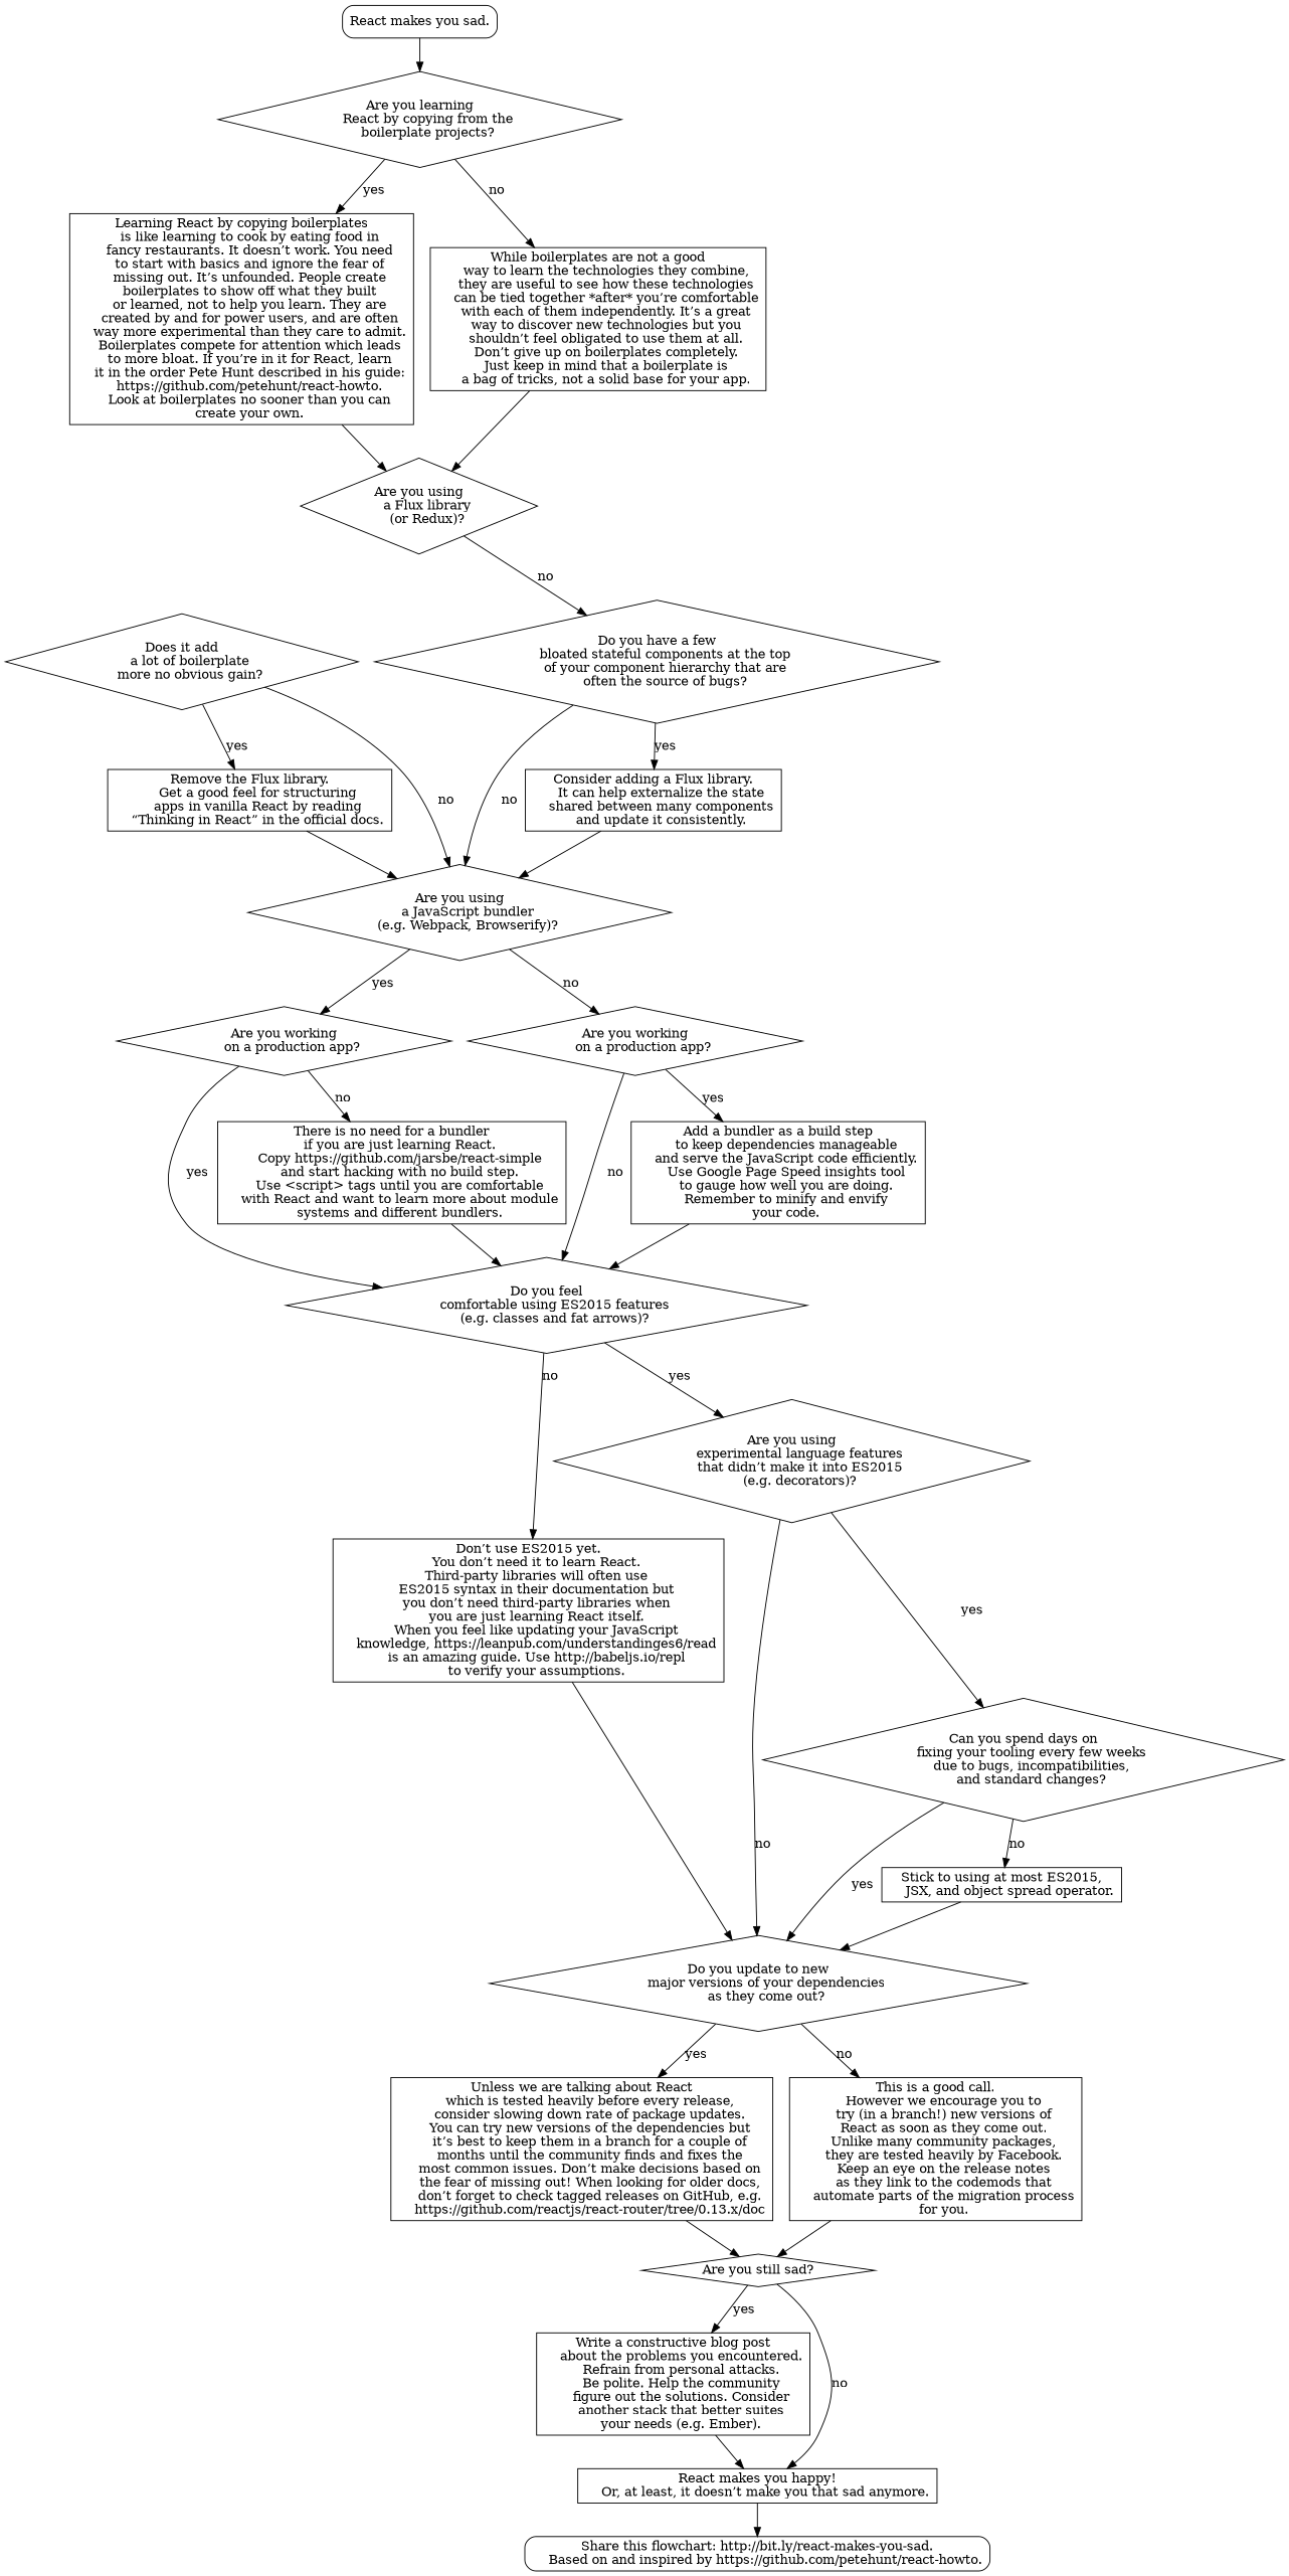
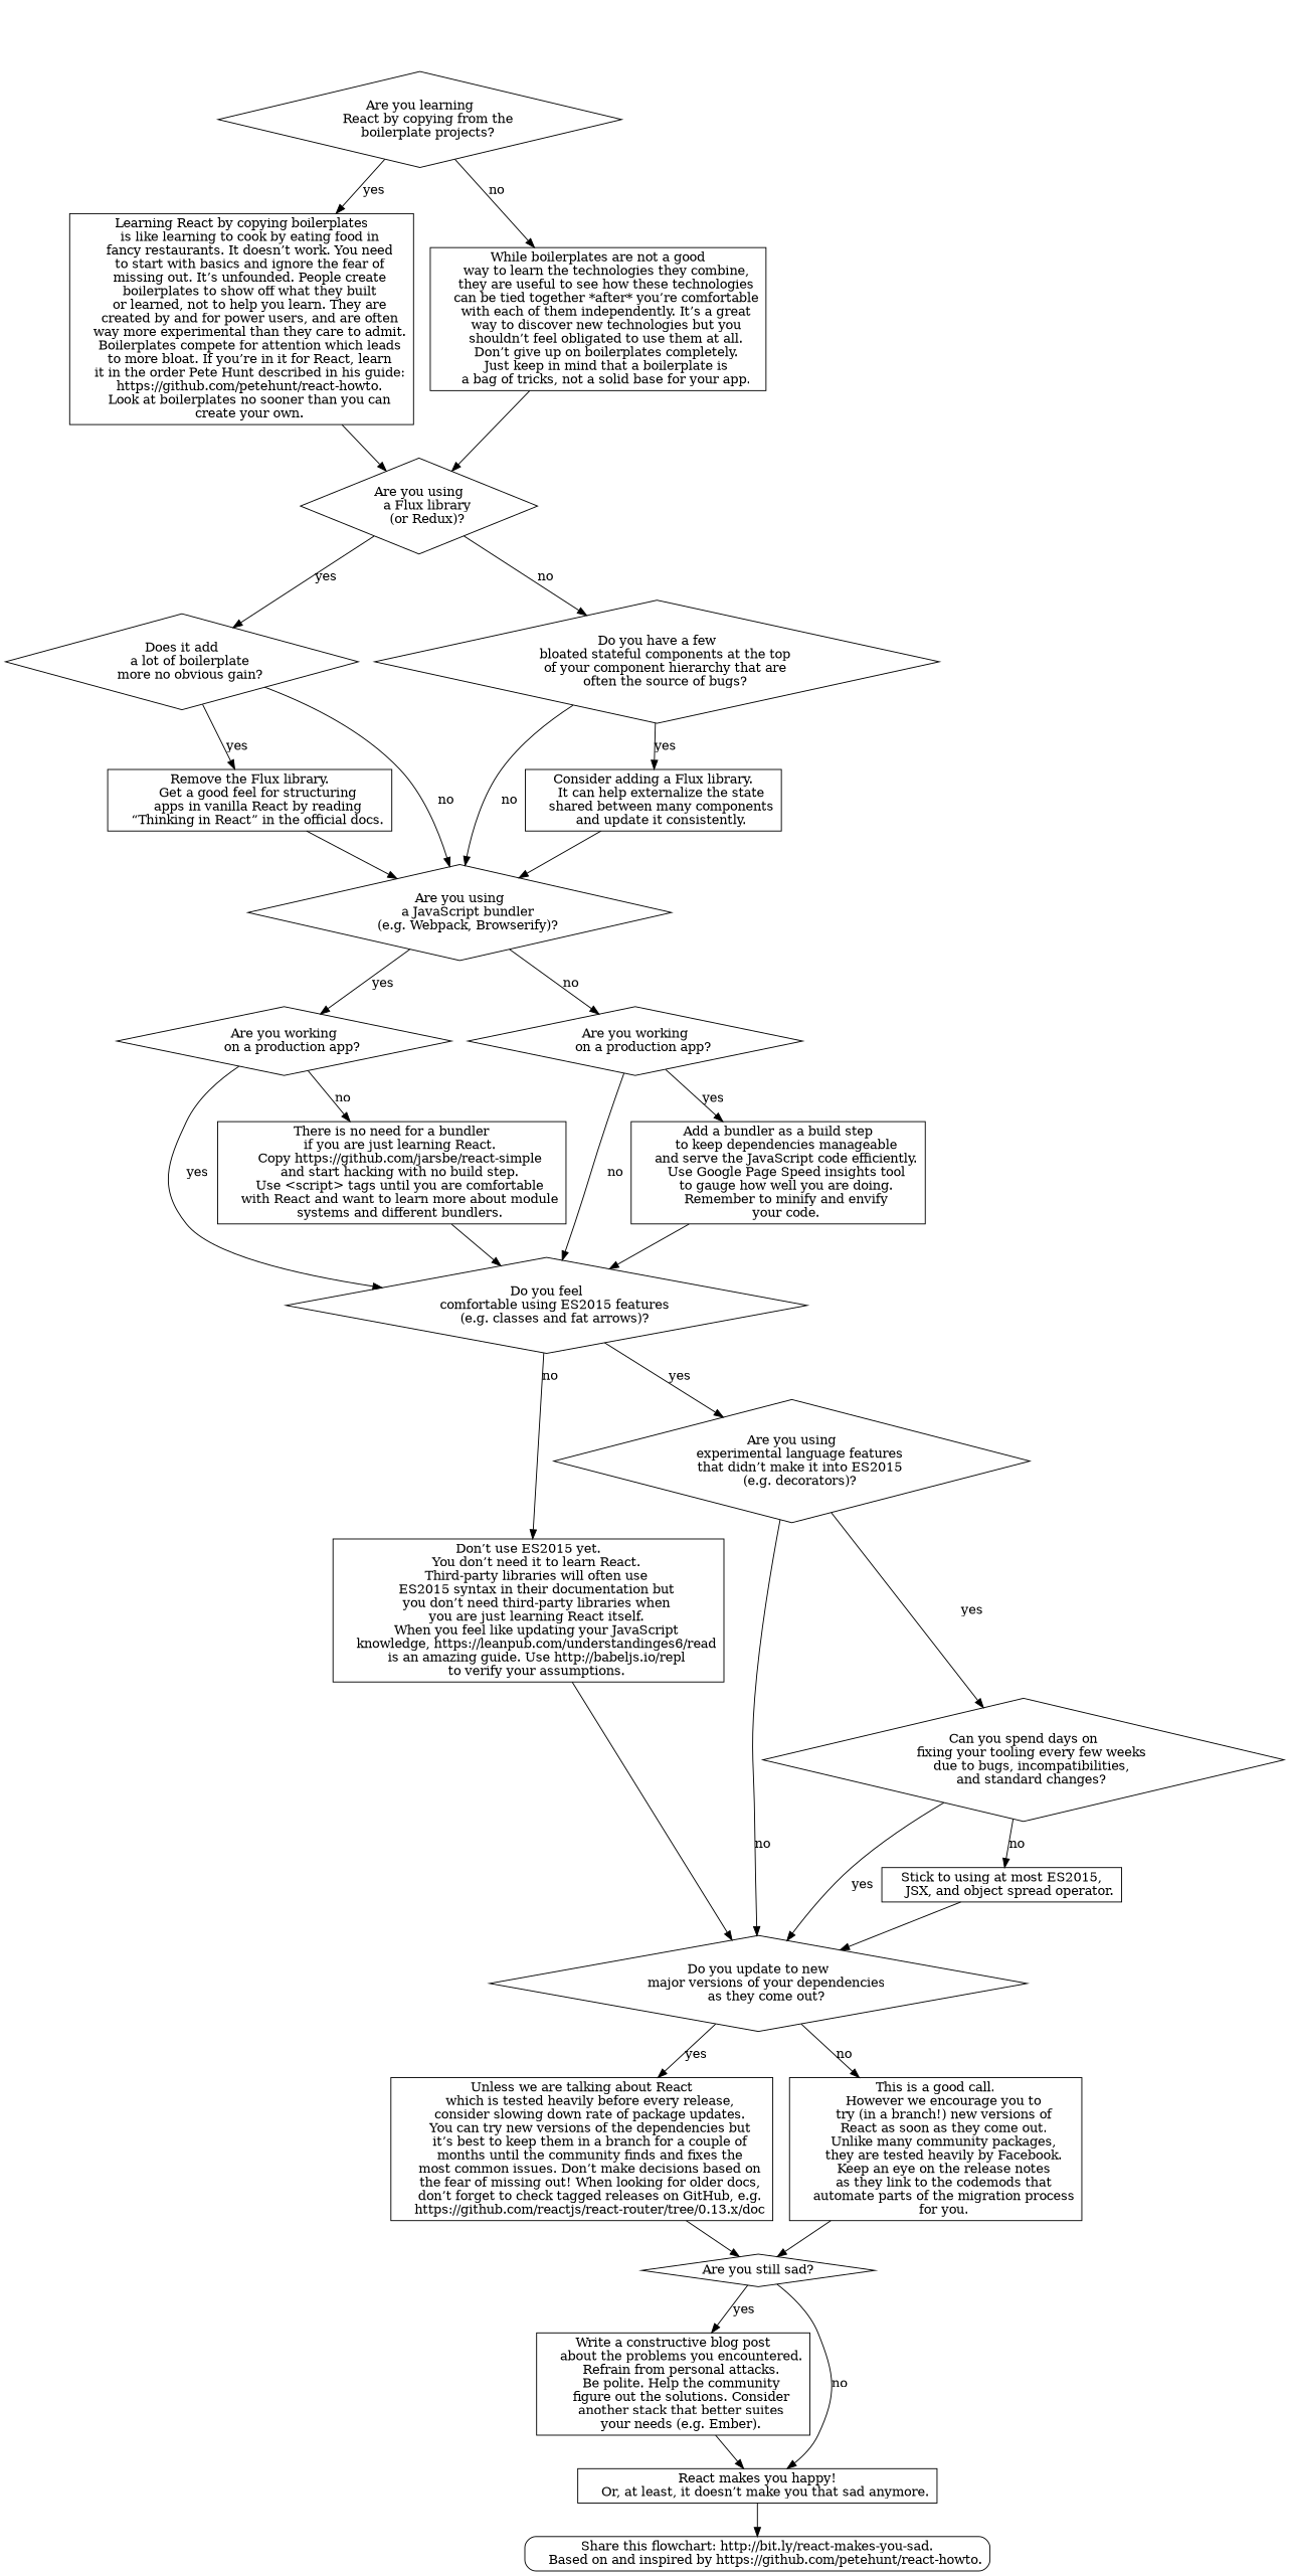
  digraph {
    node [shape=box]
-   n1 [label="React makes you sad." style=rounded]
    n2 [label="Are you learning\n    React by copying from the\n    boilerplate projects?" shape=diamond]
    n3 [label="Learning React by copying boilerplates\n    is like learning to cook by eating food in\n    fancy restaurants. It doesn’t work. You need\n    to start with basics and ignore the fear of\n    missing out. It’s unfounded. People create\n    boilerplates to show off what they built\n    or learned, not to help you learn. They are\n    created by and for power users, and are often\n    way more experimental than they care to admit.\n    Boilerplates compete for attention which leads\n    to more bloat. If you’re in it for React, learn\n    it in the order Pete Hunt described in his guide:\n    https://github.com/petehunt/react-howto.\n    Look at boilerplates no sooner than you can\n    create your own."]
    n4 [label="While boilerplates are not a good\n    way to learn the technologies they combine,\n    they are useful to see how these technologies\n    can be tied together *after* you’re comfortable\n    with each of them independently. It’s a great\n    way to discover new technologies but you\n    shouldn’t feel obligated to use them at all.\n    Don’t give up on boilerplates completely.\n    Just keep in mind that a boilerplate is\n    a bag of tricks, not a solid base for your app."]
    n5 [label="Are you using\n    a Flux library\n    (or Redux)?" shape=diamond]
    n6 [label="Does it add\n    a lot of boilerplate\n    more no obvious gain?" shape=diamond]
    n7 [label="Do you have a few\n    bloated stateful components at the top\n    of your component hierarchy that are\n    often the source of bugs?" shape=diamond]
    n8 [label="Remove the Flux library.\n    Get a good feel for structuring\n    apps in vanilla React by reading\n    “Thinking in React” in the official docs."]
    n9 [label="Are you using\n    a JavaScript bundler\n    (e.g. Webpack, Browserify)?" shape=diamond]
    n10 [label="Consider adding a Flux library.\n    It can help externalize the state\n    shared between many components\n    and update it consistently."]
    n11 [label="Are you working\n    on a production app?" shape=diamond]
    n12 [label="Are you working\n    on a production app?" shape=diamond]
    n13 [label="Do you feel\n    comfortable using ES2015 features\n    (e.g. classes and fat arrows)?" shape=diamond]
    n14 [label="There is no need for a bundler\n    if you are just learning React.\n    Copy https://github.com/jarsbe/react-simple\n    and start hacking with no build step.\n    Use <script> tags until you are comfortable\n    with React and want to learn more about module\n    systems and different bundlers."]
    n15 [label="Add a bundler as a build step\n    to keep dependencies manageable\n    and serve the JavaScript code efficiently.\n    Use Google Page Speed insights tool\n    to gauge how well you are doing.\n    Remember to minify and envify\n    your code."]
    n16 [label="Don’t use ES2015 yet.\n    You don’t need it to learn React.\n    Third-party libraries will often use\n    ES2015 syntax in their documentation but\n    you don’t need third-party libraries when\n    you are just learning React itself.\n    When you feel like updating your JavaScript\n    knowledge, https://leanpub.com/understandinges6/read\n    is an amazing guide. Use http://babeljs.io/repl\n    to verify your assumptions."]
    n17 [label="Are you using\n    experimental language features\n    that didn’t make it into ES2015\n    (e.g. decorators)?" shape=diamond]
    n18 [label="Do you update to new\n    major versions of your dependencies\n    as they come out?" shape=diamond]
    n19 [label="Can you spend days on\n    fixing your tooling every few weeks\n    due to bugs, incompatibilities,\n    and standard changes?" shape=diamond]
    n20 [label="Unless we are talking about React\n    which is tested heavily before every release,\n    consider slowing down rate of package updates.\n    You can try new versions of the dependencies but\n    it’s best to keep them in a branch for a couple of\n    months until the community finds and fixes the\n    most common issues. Don’t make decisions based on\n    the fear of missing out! When looking for older docs,\n    don’t forget to check tagged releases on GitHub, e.g.\n    https://github.com/reactjs/react-router/tree/0.13.x/doc"]
    n21 [label="This is a good call.\n    However we encourage you to\n    try (in a branch!) new versions of\n    React as soon as they come out.\n    Unlike many community packages,\n    they are tested heavily by Facebook.\n    Keep an eye on the release notes\n    as they link to the codemods that\n    automate parts of the migration process\n    for you."]
    n22 [label="Stick to using at most ES2015,\n    JSX, and object spread operator."]
    n23 [label="Are you still sad?" shape=diamond]
    n24 [label="Write a constructive blog post\n    about the problems you encountered.\n    Refrain from personal attacks.\n    Be polite. Help the community\n    figure out the solutions. Consider\n    another stack that better suites\n    your needs (e.g. Ember)."]
    n25 [label="React makes you happy!\n    Or, at least, it doesn’t make you that sad anymore."]
    n26 [label="Share this flowchart: http://bit.ly/react-makes-you-sad.\n    Based on and inspired by https://github.com/petehunt/react-howto." style=rounded]
-   n1 -> n2
    n2 -> n3 [label=yes]
    n2 -> n4 [label=no]
    n3 -> n5
    n4 -> n5
+   n5 -> n6 [label=yes]
    n5 -> n7 [label=no]
    n6 -> n8 [label=yes]
    n6 -> n9 [label=no]
    n7 -> n9 [label=no]
    n7 -> n10 [label=yes]
    n8 -> n9
    n9 -> n11 [label=yes]
    n9 -> n12 [label=no]
    n10 -> n9
    n11 -> n13 [label=yes]
    n11 -> n14 [label=no]
    n12 -> n13 [label=no]
    n12 -> n15 [label=yes]
    n13 -> n16 [label=no]
    n13 -> n17 [label=yes]
    n14 -> n13
    n15 -> n13
    n16 -> n18
    n17 -> n18 [label=no]
    n17 -> n19 [label=yes]
    n18 -> n20 [label=yes]
    n18 -> n21 [label=no]
    n19 -> n18 [label=yes]
    n19 -> n22 [label=no]
    n20 -> n23
    n21 -> n23
    n22 -> n18
    n23 -> n24 [label=yes]
    n23 -> n25 [label=no]
    n24 -> n25
    n25 -> n26
  }
